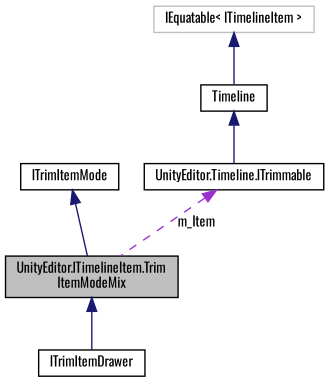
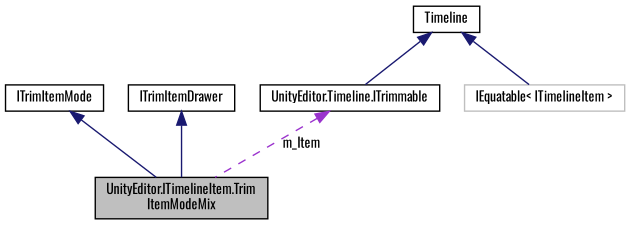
  digraph {
    fontname=Oswald
    node [color=black fillcolor=white fontname=Oswald fontsize=10 shape=record style=filled]
    edge [color=midnightblue dir=back fontname=Oswald fontsize=10 labelfontname=Helvetica labelfontsize=10 style=solid]
    n1 [fillcolor=grey75 fontcolor=black height=0.2 label="UnityEditor.ITimelineItem.Trim\lItemModeMix" width=0.4]
    n2 [height=0.2 label=ITrimItemMode width=0.4]
    n3 [height=0.2 label=ITrimItemDrawer width=0.4]
    n4 [height=0.2 label="UnityEditor.Timeline.ITrimmable" width=0.4]
    n5 [height=0.2 label=Timeline width=0.4]
    n6 [color=grey75 height=0.2 label="IEquatable\< ITimelineItem \>" width=0.4]
    n2 -> n1
-   n1 -> n3
+   n3 -> n1
    n4 -> n1 [color=darkorchid3 label=" m_Item" style=dashed]
    n5 -> n4
-   n6 -> n5
+   n5 -> n6
  }
